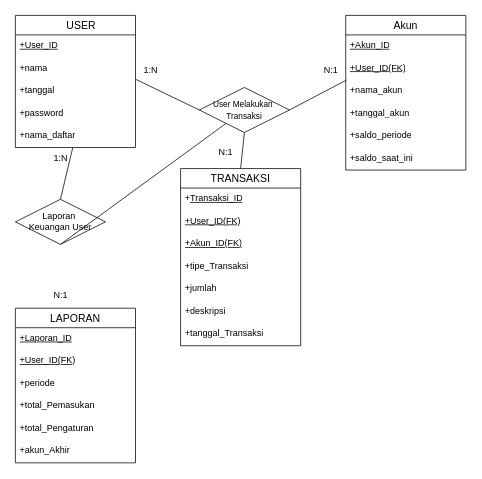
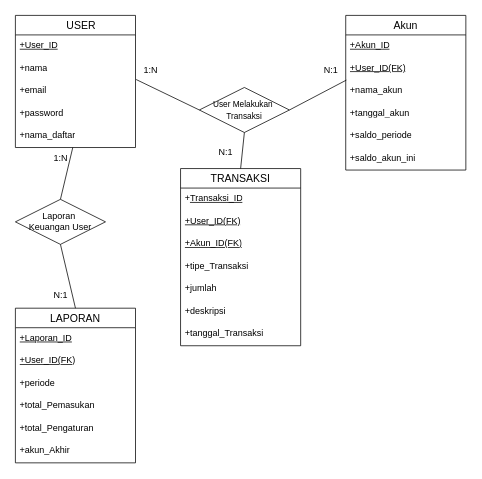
  <mxCell id="0" />
  <mxCell id="1" parent="0" />
  <mxCell id="2" value="    USER" style="swimlane;fontStyle=0;childLayout=stackLayout;horizontal=1;startSize=26;horizontalStack=0;resizeParent=1;resizeParentMax=0;resizeLast=0;collapsible=1;marginBottom=0;align=center;fontSize=14;" vertex="1" parent="1"><mxGeometry x="20" y="20" width="160" height="176" as="geometry" /></mxCell>
  <mxCell id="3" value="&lt;u&gt;+User_ID&lt;/u&gt;" style="text;strokeColor=none;fillColor=none;spacingLeft=4;spacingRight=4;overflow=hidden;rotatable=0;points=[[0,0.5],[1,0.5]];portConstraint=eastwest;fontSize=12;whiteSpace=wrap;html=1;" vertex="1" parent="2"><mxGeometry y="26" width="160" height="30" as="geometry" /></mxCell>
  <mxCell id="4" value="+nama" style="text;strokeColor=none;fillColor=none;spacingLeft=4;spacingRight=4;overflow=hidden;rotatable=0;points=[[0,0.5],[1,0.5]];portConstraint=eastwest;fontSize=12;whiteSpace=wrap;html=1;" vertex="1" parent="2"><mxGeometry y="56" width="160" height="30" as="geometry" /></mxCell>
- <mxCell id="5" value="+tanggal" style="text;strokeColor=none;fillColor=none;spacingLeft=4;spacingRight=4;overflow=hidden;rotatable=0;points=[[0,0.5],[1,0.5]];portConstraint=eastwest;fontSize=12;whiteSpace=wrap;html=1;" vertex="1" parent="2"><mxGeometry y="86" width="160" height="30" as="geometry" /></mxCell>
+ <mxCell id="5" value="+email" style="text;strokeColor=none;fillColor=none;spacingLeft=4;spacingRight=4;overflow=hidden;rotatable=0;points=[[0,0.5],[1,0.5]];portConstraint=eastwest;fontSize=12;whiteSpace=wrap;html=1;" vertex="1" parent="2"><mxGeometry y="86" width="160" height="30" as="geometry" /></mxCell>
  <mxCell id="6" value="+password" style="text;strokeColor=none;fillColor=none;spacingLeft=4;spacingRight=4;overflow=hidden;rotatable=0;points=[[0,0.5],[1,0.5]];portConstraint=eastwest;fontSize=12;whiteSpace=wrap;html=1;" vertex="1" parent="2"><mxGeometry y="116" width="160" height="30" as="geometry" /></mxCell>
  <mxCell id="7" value="+nama_daftar" style="text;strokeColor=none;fillColor=none;spacingLeft=4;spacingRight=4;overflow=hidden;rotatable=0;points=[[0,0.5],[1,0.5]];portConstraint=eastwest;fontSize=12;whiteSpace=wrap;html=1;" vertex="1" parent="2"><mxGeometry y="146" width="160" height="30" as="geometry" /></mxCell>
  <mxCell id="8" value="Akun" style="swimlane;fontStyle=0;childLayout=stackLayout;horizontal=1;startSize=26;horizontalStack=0;resizeParent=1;resizeParentMax=0;resizeLast=0;collapsible=1;marginBottom=0;align=center;fontSize=14;" vertex="1" parent="1"><mxGeometry x="460" y="20" width="160" height="206" as="geometry" /></mxCell>
  <mxCell id="9" value="&lt;u&gt;+Akun_ID&lt;/u&gt;" style="text;strokeColor=none;fillColor=none;spacingLeft=4;spacingRight=4;overflow=hidden;rotatable=0;points=[[0,0.5],[1,0.5]];portConstraint=eastwest;fontSize=12;whiteSpace=wrap;html=1;" vertex="1" parent="8"><mxGeometry y="26" width="160" height="30" as="geometry" /></mxCell>
  <mxCell id="10" value="&lt;u&gt;+User_ID(FK)&lt;/u&gt;" style="text;strokeColor=none;fillColor=none;spacingLeft=4;spacingRight=4;overflow=hidden;rotatable=0;points=[[0,0.5],[1,0.5]];portConstraint=eastwest;fontSize=12;whiteSpace=wrap;html=1;" vertex="1" parent="8"><mxGeometry y="56" width="160" height="30" as="geometry" /></mxCell>
  <mxCell id="11" value="+nama_akun" style="text;strokeColor=none;fillColor=none;spacingLeft=4;spacingRight=4;overflow=hidden;rotatable=0;points=[[0,0.5],[1,0.5]];portConstraint=eastwest;fontSize=12;whiteSpace=wrap;html=1;" vertex="1" parent="8"><mxGeometry y="86" width="160" height="30" as="geometry" /></mxCell>
  <mxCell id="12" value="+tanggal_akun" style="text;strokeColor=none;fillColor=none;spacingLeft=4;spacingRight=4;overflow=hidden;rotatable=0;points=[[0,0.5],[1,0.5]];portConstraint=eastwest;fontSize=12;whiteSpace=wrap;html=1;" vertex="1" parent="8"><mxGeometry y="116" width="160" height="30" as="geometry" /></mxCell>
  <mxCell id="13" value="+saldo_periode" style="text;strokeColor=none;fillColor=none;spacingLeft=4;spacingRight=4;overflow=hidden;rotatable=0;points=[[0,0.5],[1,0.5]];portConstraint=eastwest;fontSize=12;whiteSpace=wrap;html=1;" vertex="1" parent="8"><mxGeometry y="146" width="160" height="30" as="geometry" /></mxCell>
- <mxCell id="14" value="+saldo_saat_ini" style="text;strokeColor=none;fillColor=none;spacingLeft=4;spacingRight=4;overflow=hidden;rotatable=0;points=[[0,0.5],[1,0.5]];portConstraint=eastwest;fontSize=12;whiteSpace=wrap;html=1;" vertex="1" parent="8"><mxGeometry y="176" width="160" height="30" as="geometry" /></mxCell>
+ <mxCell id="14" value="+saldo_akun_ini" style="text;strokeColor=none;fillColor=none;spacingLeft=4;spacingRight=4;overflow=hidden;rotatable=0;points=[[0,0.5],[1,0.5]];portConstraint=eastwest;fontSize=12;whiteSpace=wrap;html=1;" vertex="1" parent="8"><mxGeometry y="176" width="160" height="30" as="geometry" /></mxCell>
  <mxCell id="15" value="TRANSAKSI" style="swimlane;fontStyle=0;childLayout=stackLayout;horizontal=1;startSize=26;horizontalStack=0;resizeParent=1;resizeParentMax=0;resizeLast=0;collapsible=1;marginBottom=0;align=center;fontSize=14;" vertex="1" parent="1"><mxGeometry x="240" y="224" width="160" height="236" as="geometry" /></mxCell>
  <mxCell id="16" value="+&lt;u&gt;Transaksi_ID&lt;/u&gt;" style="text;strokeColor=none;fillColor=none;spacingLeft=4;spacingRight=4;overflow=hidden;rotatable=0;points=[[0,0.5],[1,0.5]];portConstraint=eastwest;fontSize=12;whiteSpace=wrap;html=1;" vertex="1" parent="15"><mxGeometry y="26" width="160" height="30" as="geometry" /></mxCell>
  <mxCell id="17" value="&lt;u&gt;+User_ID(FK)&lt;/u&gt;" style="text;strokeColor=none;fillColor=none;spacingLeft=4;spacingRight=4;overflow=hidden;rotatable=0;points=[[0,0.5],[1,0.5]];portConstraint=eastwest;fontSize=12;whiteSpace=wrap;html=1;" vertex="1" parent="15"><mxGeometry y="56" width="160" height="30" as="geometry" /></mxCell>
  <mxCell id="18" value="&lt;u&gt;+Akun_ID(FK)&lt;/u&gt;" style="text;strokeColor=none;fillColor=none;spacingLeft=4;spacingRight=4;overflow=hidden;rotatable=0;points=[[0,0.5],[1,0.5]];portConstraint=eastwest;fontSize=12;whiteSpace=wrap;html=1;" vertex="1" parent="15"><mxGeometry y="86" width="160" height="30" as="geometry" /></mxCell>
  <mxCell id="19" value="+tipe_Transaksi" style="text;strokeColor=none;fillColor=none;spacingLeft=4;spacingRight=4;overflow=hidden;rotatable=0;points=[[0,0.5],[1,0.5]];portConstraint=eastwest;fontSize=12;whiteSpace=wrap;html=1;" vertex="1" parent="15"><mxGeometry y="116" width="160" height="30" as="geometry" /></mxCell>
  <mxCell id="20" value="+jumlah" style="text;strokeColor=none;fillColor=none;spacingLeft=4;spacingRight=4;overflow=hidden;rotatable=0;points=[[0,0.5],[1,0.5]];portConstraint=eastwest;fontSize=12;whiteSpace=wrap;html=1;" vertex="1" parent="15"><mxGeometry y="146" width="160" height="30" as="geometry" /></mxCell>
  <mxCell id="21" value="+deskripsi" style="text;strokeColor=none;fillColor=none;spacingLeft=4;spacingRight=4;overflow=hidden;rotatable=0;points=[[0,0.5],[1,0.5]];portConstraint=eastwest;fontSize=12;whiteSpace=wrap;html=1;" vertex="1" parent="15"><mxGeometry y="176" width="160" height="30" as="geometry" /></mxCell>
  <mxCell id="22" value="+tanggal_Transaksi" style="text;strokeColor=none;fillColor=none;spacingLeft=4;spacingRight=4;overflow=hidden;rotatable=0;points=[[0,0.5],[1,0.5]];portConstraint=eastwest;fontSize=12;whiteSpace=wrap;html=1;" vertex="1" parent="15"><mxGeometry y="206" width="160" height="30" as="geometry" /></mxCell>
  <mxCell id="23" value="LAPORAN" style="swimlane;fontStyle=0;childLayout=stackLayout;horizontal=1;startSize=26;horizontalStack=0;resizeParent=1;resizeParentMax=0;resizeLast=0;collapsible=1;marginBottom=0;align=center;fontSize=14;" vertex="1" parent="1"><mxGeometry x="20" y="410" width="160" height="206" as="geometry" /></mxCell>
  <mxCell id="24" value="&lt;u&gt;+Laporan_ID&lt;/u&gt;" style="text;strokeColor=none;fillColor=none;spacingLeft=4;spacingRight=4;overflow=hidden;rotatable=0;points=[[0,0.5],[1,0.5]];portConstraint=eastwest;fontSize=12;whiteSpace=wrap;html=1;" vertex="1" parent="23"><mxGeometry y="26" width="160" height="30" as="geometry" /></mxCell>
  <mxCell id="25" value="&lt;u&gt;+User_ID(FK)&lt;/u&gt;" style="text;strokeColor=none;fillColor=none;spacingLeft=4;spacingRight=4;overflow=hidden;rotatable=0;points=[[0,0.5],[1,0.5]];portConstraint=eastwest;fontSize=12;whiteSpace=wrap;html=1;" vertex="1" parent="23"><mxGeometry y="56" width="160" height="30" as="geometry" /></mxCell>
  <mxCell id="26" value="+periode" style="text;strokeColor=none;fillColor=none;spacingLeft=4;spacingRight=4;overflow=hidden;rotatable=0;points=[[0,0.5],[1,0.5]];portConstraint=eastwest;fontSize=12;whiteSpace=wrap;html=1;" vertex="1" parent="23"><mxGeometry y="86" width="160" height="30" as="geometry" /></mxCell>
  <mxCell id="27" value="+total_Pemasukan" style="text;strokeColor=none;fillColor=none;spacingLeft=4;spacingRight=4;overflow=hidden;rotatable=0;points=[[0,0.5],[1,0.5]];portConstraint=eastwest;fontSize=12;whiteSpace=wrap;html=1;" vertex="1" parent="23"><mxGeometry y="116" width="160" height="30" as="geometry" /></mxCell>
  <mxCell id="28" value="+total_Pengaturan" style="text;strokeColor=none;fillColor=none;spacingLeft=4;spacingRight=4;overflow=hidden;rotatable=0;points=[[0,0.5],[1,0.5]];portConstraint=eastwest;fontSize=12;whiteSpace=wrap;html=1;" vertex="1" parent="23"><mxGeometry y="146" width="160" height="30" as="geometry" /></mxCell>
  <mxCell id="29" value="+akun_Akhir" style="text;strokeColor=none;fillColor=none;spacingLeft=4;spacingRight=4;overflow=hidden;rotatable=0;points=[[0,0.5],[1,0.5]];portConstraint=eastwest;fontSize=12;whiteSpace=wrap;html=1;" vertex="1" parent="23"><mxGeometry y="176" width="160" height="30" as="geometry" /></mxCell>
  <mxCell id="30" value="&lt;font style=&quot;font-size: 11px;&quot;&gt;User Melakukan&amp;nbsp;&lt;/font&gt;&lt;div&gt;&lt;font style=&quot;font-size: 11px;&quot;&gt;Transaksi&lt;/font&gt;&lt;/div&gt;" style="shape=rhombus;perimeter=rhombusPerimeter;whiteSpace=wrap;html=1;align=center;" vertex="1" parent="1"><mxGeometry x="265" y="116" width="120" height="60" as="geometry" /></mxCell>
  <mxCell id="31" value="" style="endArrow=none;html=1;rounded=0;entryX=0;entryY=0.5;entryDx=0;entryDy=0;exitX=1.005;exitY=0.98;exitDx=0;exitDy=0;exitPerimeter=0;endFill=0;" edge="1" parent="1" source="4" target="30"><mxGeometry width="50" height="50" relative="1" as="geometry"><mxPoint x="167" y="100" as="sourcePoint" /><mxPoint x="130.711" y="11" as="targetPoint" /></mxGeometry></mxCell>
  <mxCell id="32" value="" style="endArrow=none;html=1;rounded=0;entryX=0.005;entryY=0.007;entryDx=0;entryDy=0;exitX=1;exitY=0.5;exitDx=0;exitDy=0;endFill=0;entryPerimeter=0;" edge="1" parent="1" source="30" target="11"><mxGeometry width="50" height="50" relative="1" as="geometry"><mxPoint x="410" y="100" as="sourcePoint" /><mxPoint x="489" y="101" as="targetPoint" /></mxGeometry></mxCell>
  <mxCell id="33" value="" style="endArrow=none;html=1;rounded=0;entryX=0.5;entryY=0;entryDx=0;entryDy=0;exitX=0.5;exitY=1;exitDx=0;exitDy=0;endFill=0;" edge="1" parent="1" source="30" target="15"><mxGeometry width="50" height="50" relative="1" as="geometry"><mxPoint x="300" y="180" as="sourcePoint" /><mxPoint x="379" y="181" as="targetPoint" /></mxGeometry></mxCell>
  <mxCell id="34" value="Laporan&amp;nbsp;&lt;div&gt;Keuangan User&lt;/div&gt;" style="shape=rhombus;perimeter=rhombusPerimeter;whiteSpace=wrap;html=1;align=center;" vertex="1" parent="1"><mxGeometry x="20" y="265" width="120" height="60" as="geometry" /></mxCell>
  <mxCell id="35" value="" style="endArrow=none;html=1;rounded=0;entryX=0.5;entryY=0;entryDx=0;entryDy=0;endFill=0;" edge="1" parent="1" source="7" target="34"><mxGeometry width="50" height="50" relative="1" as="geometry"><mxPoint x="90" y="220" as="sourcePoint" /><mxPoint x="90" y="308" as="targetPoint" /></mxGeometry></mxCell>
- <mxCell id="36" value="" style="endArrow=none;html=1;rounded=0;exitX=0.5;exitY=1;exitDx=0;exitDy=0;endFill=0;" edge="1" parent="1" source="34" target="30"><mxGeometry width="50" height="50" relative="1" as="geometry"><mxPoint x="90" y="380" as="sourcePoint" /><mxPoint x="90" y="468" as="targetPoint" /></mxGeometry></mxCell>
+ <mxCell id="36" value="" style="endArrow=none;html=1;rounded=0;entryX=0.5;entryY=0;entryDx=0;entryDy=0;exitX=0.5;exitY=1;exitDx=0;exitDy=0;endFill=0;" edge="1" parent="1" source="34" target="23"><mxGeometry width="50" height="50" relative="1" as="geometry"><mxPoint x="90" y="380" as="sourcePoint" /><mxPoint x="90" y="468" as="targetPoint" /></mxGeometry></mxCell>
  <mxCell id="37" value="1:N" style="text;html=1;align=center;verticalAlign=middle;resizable=0;points=[];autosize=1;strokeColor=none;fillColor=none;" vertex="1" parent="1"><mxGeometry x="180" y="78" width="40" height="30" as="geometry" /></mxCell>
  <mxCell id="38" value="N:1" style="text;html=1;align=center;verticalAlign=middle;resizable=0;points=[];autosize=1;strokeColor=none;fillColor=none;" vertex="1" parent="1"><mxGeometry x="420" y="78" width="40" height="30" as="geometry" /></mxCell>
  <mxCell id="39" value="N:1" style="text;html=1;align=center;verticalAlign=middle;resizable=0;points=[];autosize=1;strokeColor=none;fillColor=none;" vertex="1" parent="1"><mxGeometry x="280" y="188" width="40" height="30" as="geometry" /></mxCell>
  <mxCell id="40" value="1:N" style="text;html=1;align=center;verticalAlign=middle;resizable=0;points=[];autosize=1;strokeColor=none;fillColor=none;" vertex="1" parent="1"><mxGeometry x="60" y="196" width="40" height="30" as="geometry" /></mxCell>
  <mxCell id="41" value="N:1" style="text;html=1;align=center;verticalAlign=middle;resizable=0;points=[];autosize=1;strokeColor=none;fillColor=none;" vertex="1" parent="1"><mxGeometry x="60" y="378" width="40" height="30" as="geometry" /></mxCell>
